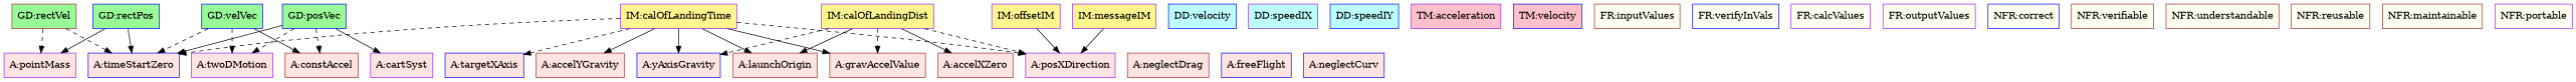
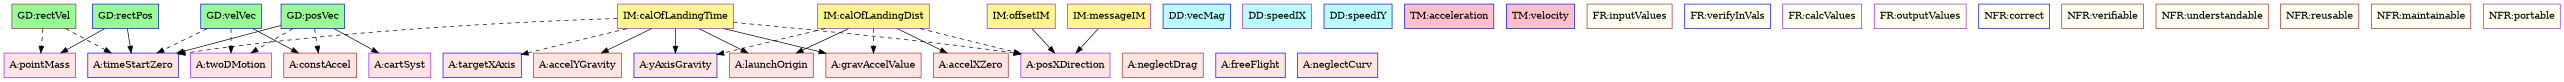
  digraph {
    node [color=purple fillcolor=mistyrose shape=box style=filled]
    edge [style=solid tailport=theory]
    n1 [label="A:pointMass"]
    n2 [color=blue label="A:timeStartZero"]
    n3 [label="A:twoDMotion"]
    n4 [label="A:cartSyst"]
    n5 [color=brown label="A:constAccel"]
    n6 [color=blue label="A:yAxisGravity"]
    n7 [color=brown label="A:launchOrigin"]
    n8 [color=blue label="A:targetXAxis"]
    n9 [label="A:posXDirection"]
    n10 [color=brown label="A:accelYGravity"]
    n11 [color=brown label="A:gravAccelValue"]
    n12 [color=brown label="A:accelXZero"]
    n13 [color=brown label="A:neglectDrag"]
    n14 [color=blue label="A:freeFlight"]
    n15 [color=blue label="A:neglectCurv"]
-   n16 [color=blue fillcolor=paleturquoise1 label="DD:velocity"]
+   n16 [color=blue fillcolor=paleturquoise1 label="DD:vecMag"]
    n17 [fillcolor=paleturquoise1 label="DD:speedIX"]
    n18 [color=blue fillcolor=paleturquoise1 label="DD:speedIY"]
-   n19 [fillcolor=pink label="TM:acceleration"]
+   n19 [color=blue fillcolor=pink label="TM:acceleration"]
    n20 [color=blue fillcolor=pink label="TM:velocity"]
    n21 [color=brown fillcolor=palegreen label="GD:rectVel"]
    n22 [color=blue fillcolor=palegreen label="GD:rectPos"]
    n23 [color=blue fillcolor=palegreen label="GD:velVec"]
    n24 [color=blue fillcolor=palegreen label="GD:posVec"]
    n25 [fillcolor=khaki1 label="IM:calOfLandingTime"]
    n26 [fillcolor=khaki1 label="IM:calOfLandingDist"]
    n27 [fillcolor=khaki1 label="IM:offsetIM"]
    n28 [fillcolor=khaki1 label="IM:messageIM"]
    n29 [color=brown fillcolor=ivory label="FR:inputValues"]
    n30 [color=blue fillcolor=ivory label="FR:verifyInVals"]
    n31 [fillcolor=ivory label="FR:calcValues"]
    n32 [fillcolor=ivory label="FR:outputValues"]
    n33 [color=blue fillcolor=ivory label="NFR:correct"]
    n34 [color=brown fillcolor=ivory label="NFR:verifiable"]
    n35 [color=brown fillcolor=ivory label="NFR:understandable"]
    n36 [color=brown fillcolor=ivory label="NFR:reusable"]
    n37 [color=brown fillcolor=ivory label="NFR:maintainable"]
    n38 [fillcolor=ivory label="NFR:portable"]
    subgraph sub_1 {
      rank=same
      n1
      n2
      n3
      n4
      n5
      n6
      n7
      n8
      n9
      n10
      n11
      n12
      n13
      n14
      n15
    }
    subgraph sub_2 {
      rank=same
      n16
      n17
      n18
    }
    subgraph sub_3 {
      rank=same
      n19
      n20
    }
    subgraph sub_4 {
      rank=same
      n21
      n22
      n23
      n24
    }
    subgraph sub_5 {
      rank=same
      n25
      n26
      n27
      n28
    }
    subgraph sub_6 {
      rank=same
      n29
      n30
      n31
      n32
      n33
      n34
      n35
      n36
      n37
      n38
    }
    n21 -> n1 [style=dashed]
    n21 -> n2 [style=dashed]
    n22 -> n1
    n22 -> n2
    n23 -> n2 [style=dashed]
    n23 -> n3 [style=dashed]
    n23 -> n5
    n24 -> n2
    n24 -> n3 [style=dashed]
    n24 -> n4
    n24 -> n5 [style=dashed]
    n25 -> n2 [style=dashed]
    n25 -> n6
    n25 -> n7
    n25 -> n8 [style=dashed]
    n25 -> n9 [style=dashed]
    n25 -> n10
    n25 -> n11
    n26 -> n6 [style=dashed]
    n26 -> n7
    n26 -> n9 [style=dashed]
    n26 -> n11 [style=dashed]
    n26 -> n12
    n27 -> n9
    n28 -> n9
  }
